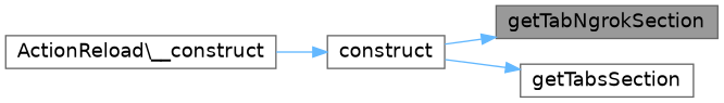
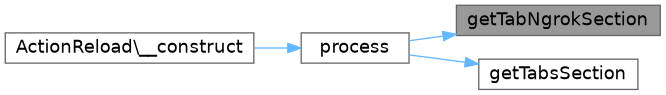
  digraph {
    rankdir=RL
    node [color=grey40 fillcolor=white fontname=Helvetica fontsize=14 shape=box style=filled]
    edge [color=steelblue1 dir=back fontname=Helvetica fontsize=14 labelfontname=Helvetica labelfontsize=14 style=solid]
    n1 [color=gray40 fillcolor=grey60 fontcolor=black height=0.2 label=getTabNgrokSection width=0.4]
-   n2 [height=0.2 label=construct width=0.4]
+   n2 [height=0.2 label=process width=0.4]
    n3 [height=0.2 label=getTabsSection width=0.4]
    n4 [height=0.2 label="ActionReload\\__construct" width=0.4]
    n1 -> n2
    n2 -> n4
    n3 -> n2
  }
